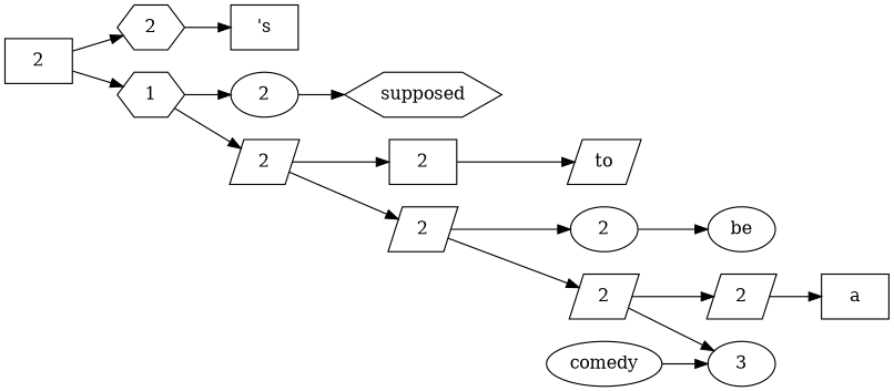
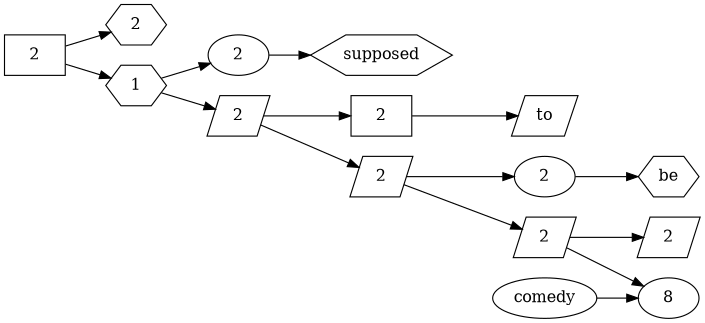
  digraph {
    rankdir=LR
    node [shape=parallelogram]
    n1 [label=2 shape=box]
    n2 [label=2 shape=hexagon]
    n3 [label=1 shape=hexagon]
-   n4 [label="'s" shape=box]
    n5 [label=2 shape=ellipse]
    n6 [label=2]
    n7 [label=supposed shape=hexagon]
    n8 [label=2 shape=box]
    n9 [label=2]
    n10 [label=to]
    n11 [label=2 shape=ellipse]
    n12 [label=2]
-   n13 [label=be shape=ellipse]
+   n13 [label=be shape=hexagon]
    n14 [label=2]
-   n15 [label=3 shape=ellipse]
-   n16 [label=a shape=box]
+   n15 [label=8 shape=ellipse]
    n17 [label=comedy shape=ellipse]
    n1 -> n2
    n1 -> n3
-   n2 -> n4
    n3 -> n5
    n3 -> n6
    n5 -> n7
    n6 -> n8
    n6 -> n9
    n8 -> n10
    n9 -> n11
    n9 -> n12
    n11 -> n13
    n12 -> n14
    n12 -> n15
-   n14 -> n16
    n17 -> n15
  }
